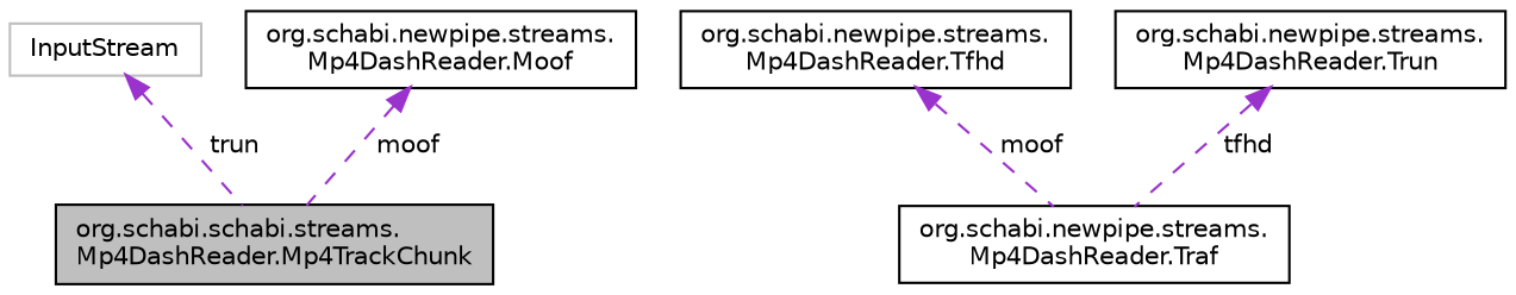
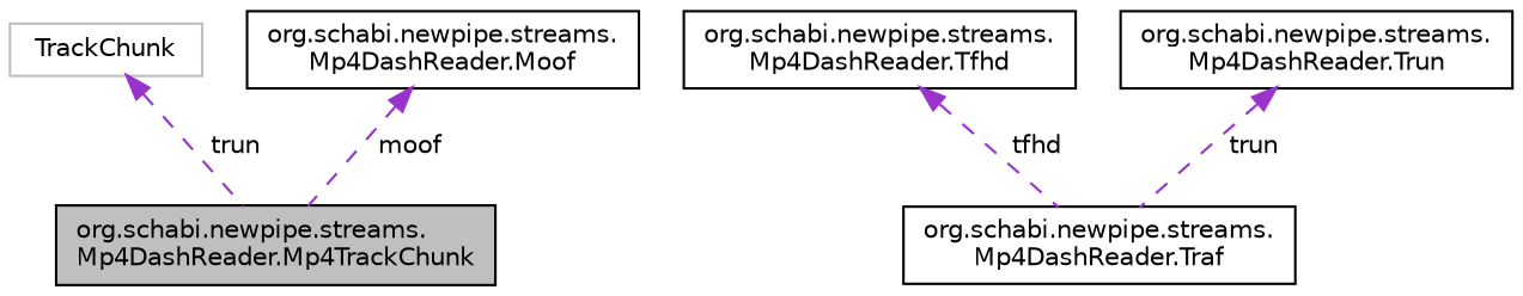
  digraph {
    rankdir=TB
    node [color=black fillcolor=white fontname=Helvetica fontsize=10 shape=record style=filled]
    edge [color=darkorchid3 dir=back fontname=Helvetica fontsize=10 labelfontname=Helvetica labelfontsize=10 style=dashed]
-   n1 [fillcolor=grey75 fontcolor=black height=0.2 label="org.schabi.schabi.streams.\lMp4DashReader.Mp4TrackChunk" width=0.4]
-   n2 [color=grey75 height=0.2 label=InputStream width=0.4]
+   n1 [fillcolor=grey75 fontcolor=black height=0.2 label="org.schabi.newpipe.streams.\lMp4DashReader.Mp4TrackChunk" width=0.4]
+   n2 [color=grey75 height=0.2 label=TrackChunk width=0.4]
    n3 [height=0.2 label="org.schabi.newpipe.streams.\lMp4DashReader.Moof" width=0.4]
    n4 [height=0.2 label="org.schabi.newpipe.streams.\lMp4DashReader.Traf" width=0.4]
    n5 [height=0.2 label="org.schabi.newpipe.streams.\lMp4DashReader.Tfhd" width=0.4]
    n6 [height=0.2 label="org.schabi.newpipe.streams.\lMp4DashReader.Trun" width=0.4]
    n2 -> n1 [label=" trun"]
    n3 -> n1 [label=" moof"]
-   n5 -> n4 [label=" moof"]
-   n6 -> n4 [label=" tfhd"]
+   n5 -> n4 [label=" tfhd"]
+   n6 -> n4 [label=" trun"]
  }
